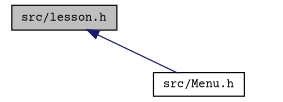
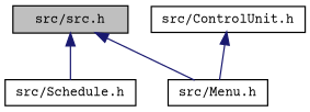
  digraph {
    fontname="Courier Prime"
    node [color=black fillcolor=white fontname="Courier Prime" fontsize=10 shape=record style=filled]
    edge [color=midnightblue dir=back fontname="Courier Prime" fontsize=10 labelfontname=Helvetica labelfontsize=10 style=solid]
-   n1 [fillcolor=grey75 fontcolor=black height=0.2 label="src/lesson.h" width=0.4]
+   n1 [fillcolor=grey75 fontcolor=black height=0.2 label="src/src.h" width=0.4]
+   n2 [height=0.2 label="src/Schedule.h" width=0.4]
    n3 [height=0.2 label="src/Menu.h" width=0.4]
+   n4 [height=0.2 label="src/ControlUnit.h" width=0.4]
+   n1 -> n2
    n1 -> n3
+   n4 -> n3
  }
